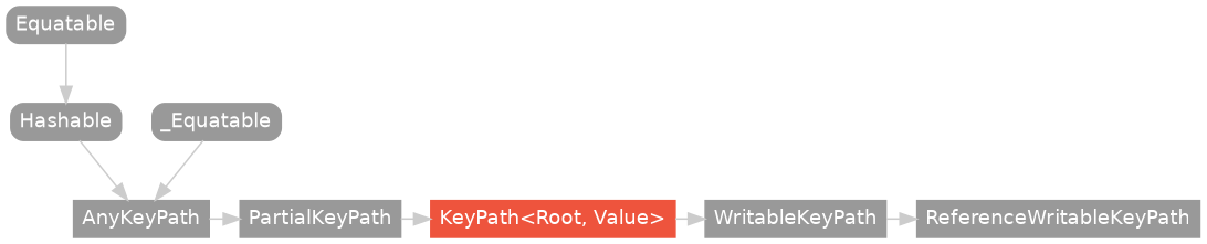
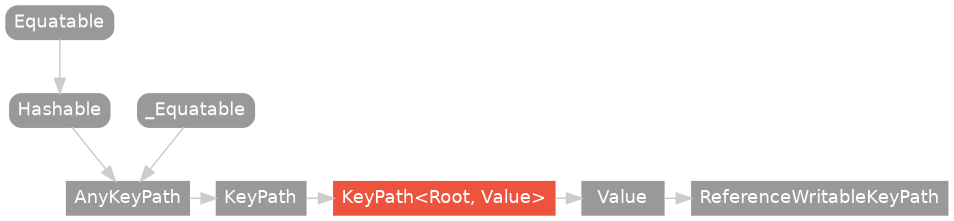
  strict digraph {
    node [color="#999999" fillcolor="#999999" fontcolor=white fontname=Helvetica fontsize=12 margin="0.07,0.05" shape=box style=filled]
    edge [color="#cccccc"]
    AnyKeyPath [height=0.3]
    "KeyPath<Root, Value>" [color="#ee543d" fillcolor="#ee543d" height=0.3]
-   PartialKeyPath [height=0.3]
+   PartialKeyPath [height=0.3 label=KeyPath]
    ReferenceWritableKeyPath [height=0.3]
-   WritableKeyPath [height=0.3]
+   WritableKeyPath [height=0.3 label=Value]
    Equatable [height=0.3 style="filled,rounded"]
    Hashable [height=0.3 style="filled,rounded"]
    n8 [height=0.3 label=_Equatable style="filled,rounded"]
    subgraph sub_1 {
      rank=max
      AnyKeyPath
      "KeyPath<Root, Value>"
      PartialKeyPath
      ReferenceWritableKeyPath
      WritableKeyPath
    }
    AnyKeyPath -> PartialKeyPath
    "KeyPath<Root, Value>" -> WritableKeyPath
    PartialKeyPath -> "KeyPath<Root, Value>"
    WritableKeyPath -> ReferenceWritableKeyPath
    Equatable -> Hashable
    Hashable -> AnyKeyPath
    n8 -> AnyKeyPath
  }
